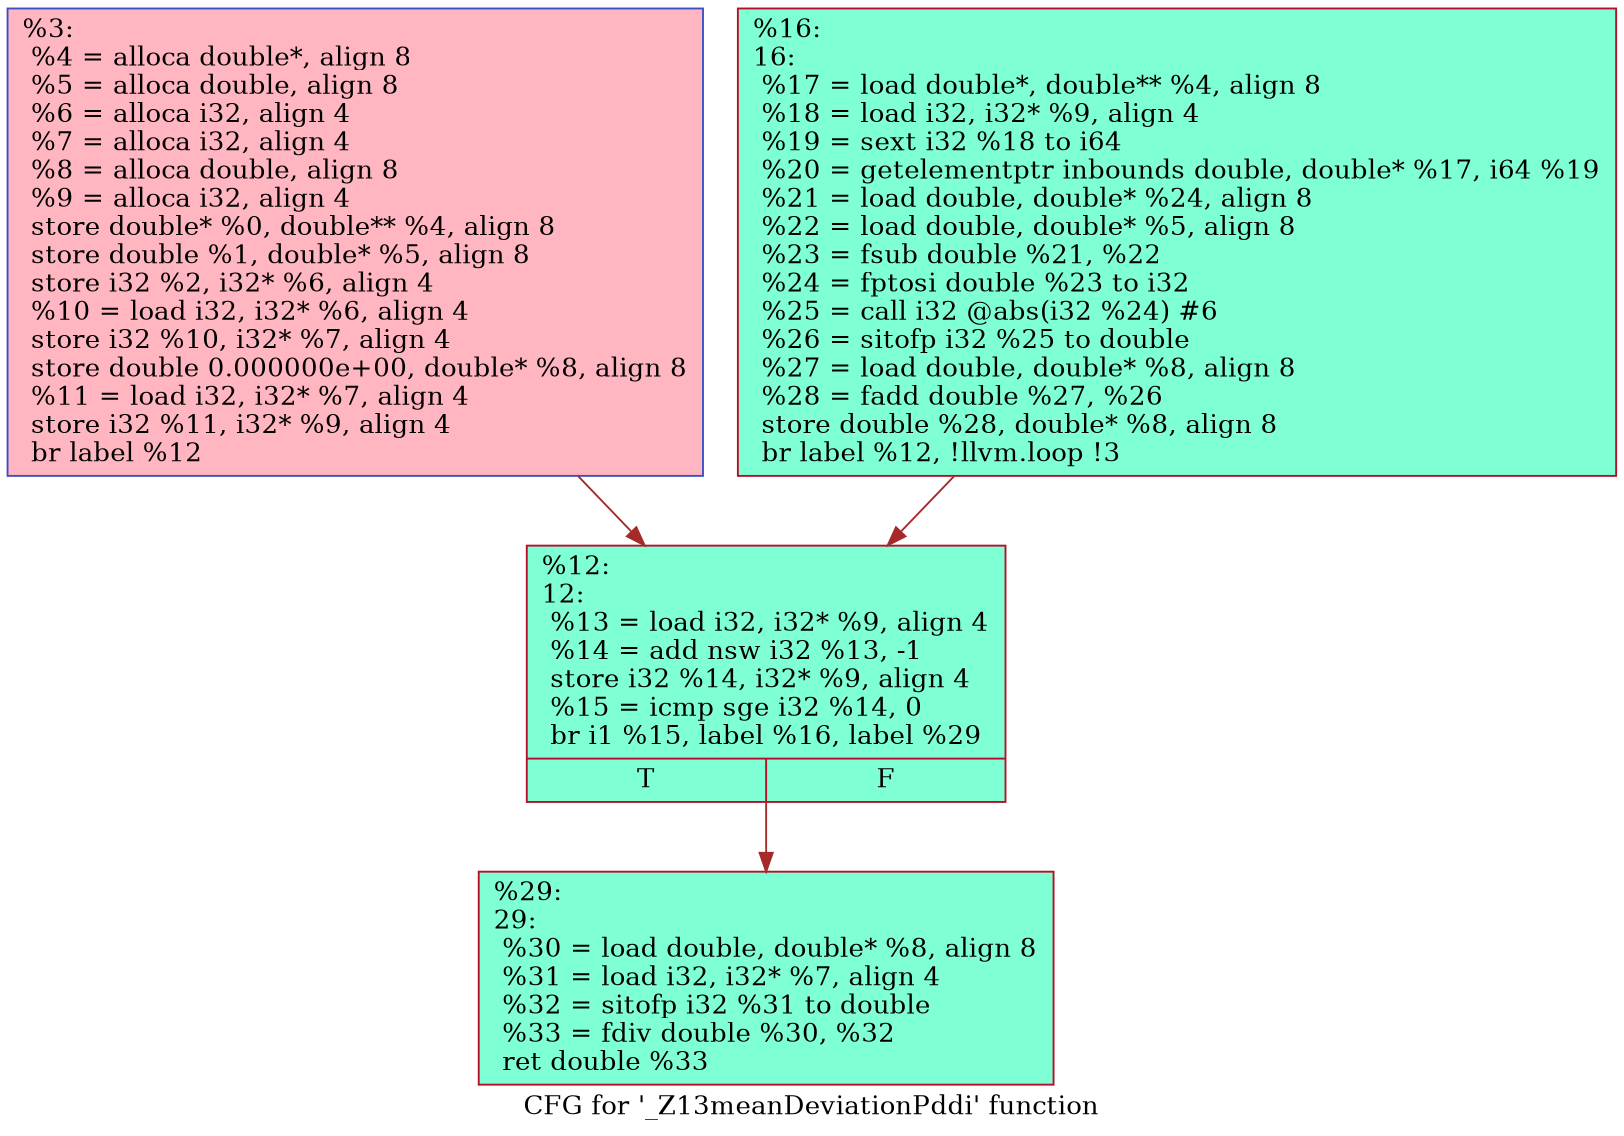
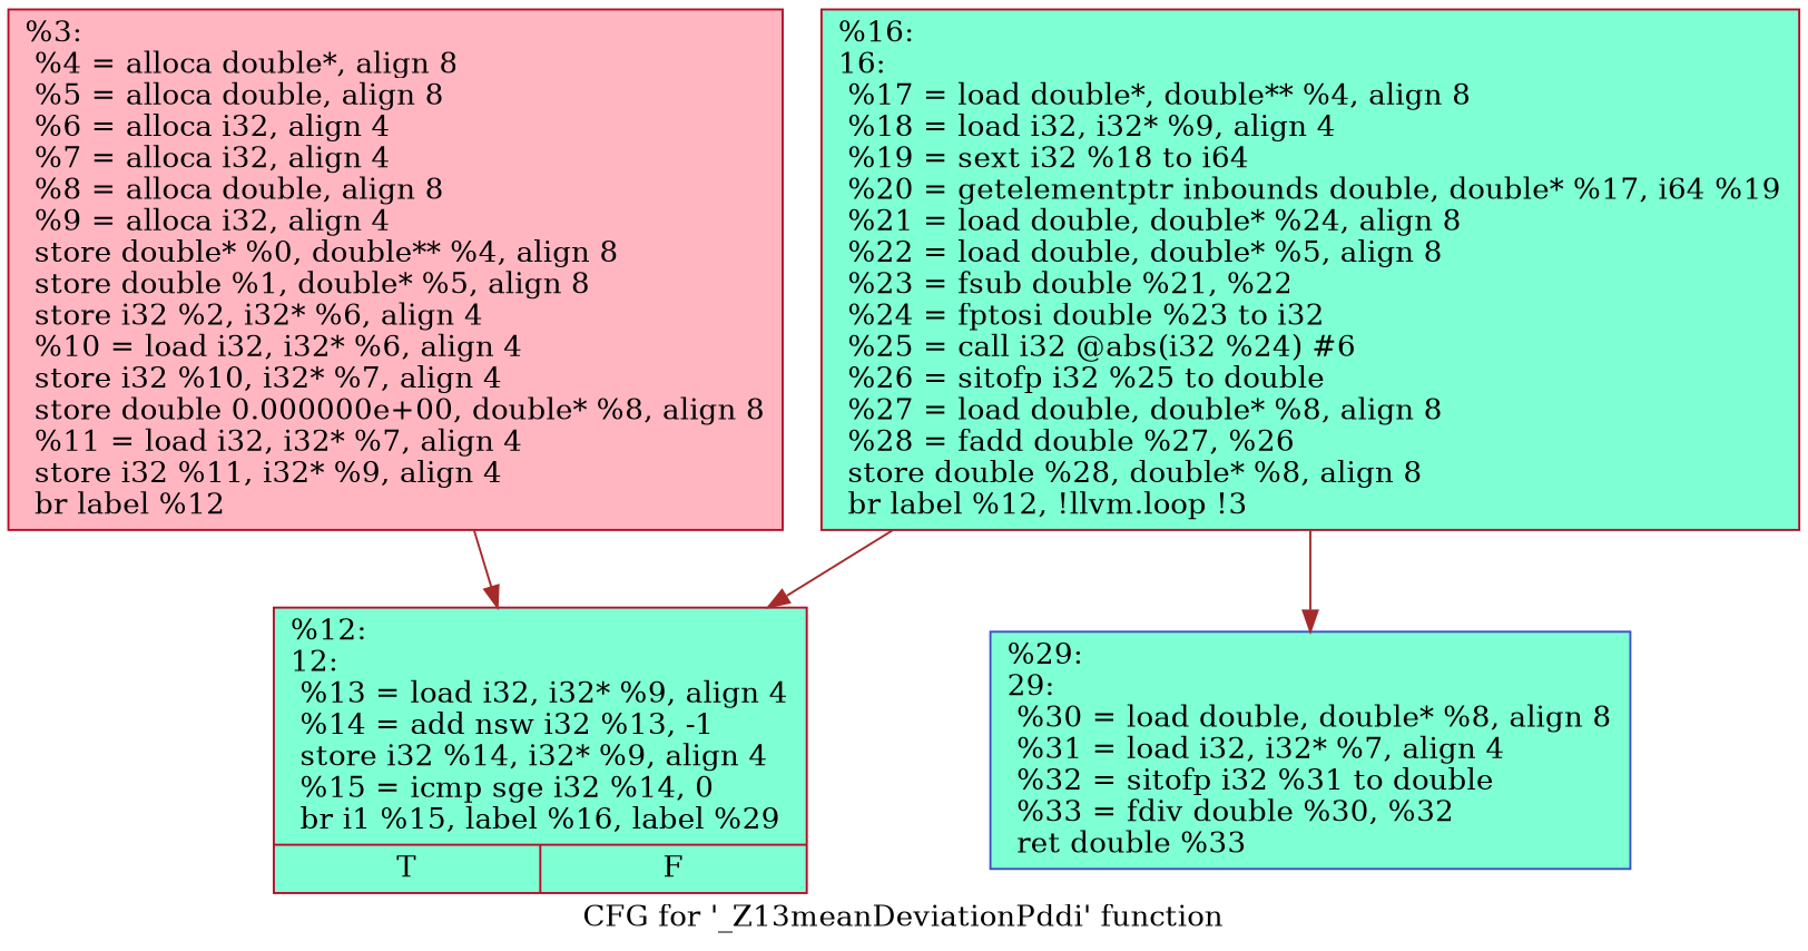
  digraph {
    label="CFG for '_Z13meanDeviationPddi' function"
    node [color="#3d50c3ff" fillcolor=aquamarine shape=record style=filled]
    edge [color=brown style=solid]
-   n1 [fillcolor=lightpink label="{%3:\l  %4 = alloca double*, align 8\l  %5 = alloca double, align 8\l  %6 = alloca i32, align 4\l  %7 = alloca i32, align 4\l  %8 = alloca double, align 8\l  %9 = alloca i32, align 4\l  store double* %0, double** %4, align 8\l  store double %1, double* %5, align 8\l  store i32 %2, i32* %6, align 4\l  %10 = load i32, i32* %6, align 4\l  store i32 %10, i32* %7, align 4\l  store double 0.000000e+00, double* %8, align 8\l  %11 = load i32, i32* %7, align 4\l  store i32 %11, i32* %9, align 4\l  br label %12\l}"]
+   n1 [color="#b70d28ff" fillcolor=lightpink label="{%3:\l  %4 = alloca double*, align 8\l  %5 = alloca double, align 8\l  %6 = alloca i32, align 4\l  %7 = alloca i32, align 4\l  %8 = alloca double, align 8\l  %9 = alloca i32, align 4\l  store double* %0, double** %4, align 8\l  store double %1, double* %5, align 8\l  store i32 %2, i32* %6, align 4\l  %10 = load i32, i32* %6, align 4\l  store i32 %10, i32* %7, align 4\l  store double 0.000000e+00, double* %8, align 8\l  %11 = load i32, i32* %7, align 4\l  store i32 %11, i32* %9, align 4\l  br label %12\l}"]
    n2 [color="#b70d28ff" label="{%12:\l12:                                               \l  %13 = load i32, i32* %9, align 4\l  %14 = add nsw i32 %13, -1\l  store i32 %14, i32* %9, align 4\l  %15 = icmp sge i32 %14, 0\l  br i1 %15, label %16, label %29\l|{<s0>T|<s1>F}}"]
-   n3 [color="#b70d28ff" label="{%29:\l29:                                               \l  %30 = load double, double* %8, align 8\l  %31 = load i32, i32* %7, align 4\l  %32 = sitofp i32 %31 to double\l  %33 = fdiv double %30, %32\l  ret double %33\l}"]
+   n3 [label="{%29:\l29:                                               \l  %30 = load double, double* %8, align 8\l  %31 = load i32, i32* %7, align 4\l  %32 = sitofp i32 %31 to double\l  %33 = fdiv double %30, %32\l  ret double %33\l}"]
    n4 [color="#b70d28ff" label="{%16:\l16:                                               \l  %17 = load double*, double** %4, align 8\l  %18 = load i32, i32* %9, align 4\l  %19 = sext i32 %18 to i64\l  %20 = getelementptr inbounds double, double* %17, i64 %19\l  %21 = load double, double* %24, align 8\l  %22 = load double, double* %5, align 8\l  %23 = fsub double %21, %22\l  %24 = fptosi double %23 to i32\l  %25 = call i32 @abs(i32 %24) #6\l  %26 = sitofp i32 %25 to double\l  %27 = load double, double* %8, align 8\l  %28 = fadd double %27, %26\l  store double %28, double* %8, align 8\l  br label %12, !llvm.loop !3\l}"]
    n1 -> n2
-   n2 -> n3
+   n4 -> n3
    n4 -> n2
  }
